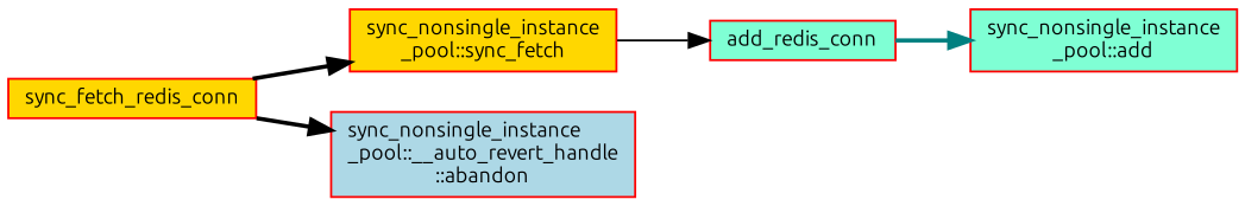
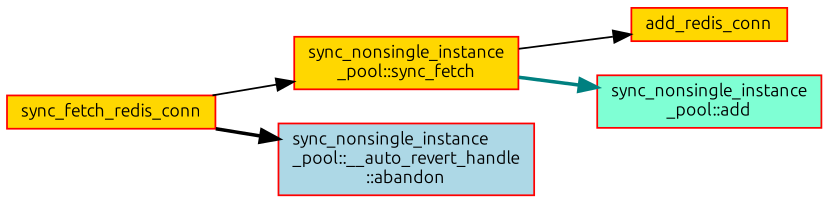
  digraph {
    fontname=Ubuntu
    rankdir=LR
    node [color=red fillcolor=gold fontname=Ubuntu fontsize=10 shape=record style=filled]
    edge [color=black fontname=Ubuntu fontsize=10 labelfontname=Helvetica labelfontsize=10 style=solid]
    n1 [fontcolor=black height=0.2 label=sync_fetch_redis_conn width=0.4]
    n2 [height=0.2 label="sync_nonsingle_instance\l_pool::sync_fetch" width=0.4]
    n3 [fillcolor=lightblue height=0.2 label="sync_nonsingle_instance\l_pool::__auto_revert_handle\l::abandon" width=0.4]
-   n4 [fillcolor=aquamarine height=0.2 label=add_redis_conn width=0.4]
+   n4 [height=0.2 label=add_redis_conn width=0.4]
    n5 [fillcolor=aquamarine height=0.2 label="sync_nonsingle_instance\l_pool::add" width=0.4]
-   n1 -> n2 [style=bold]
+   n1 -> n2
    n1 -> n3 [style=bold]
    n2 -> n4
-   n4 -> n5 [color=teal style=bold]
+   n2 -> n5 [color=teal style=bold]
  }
